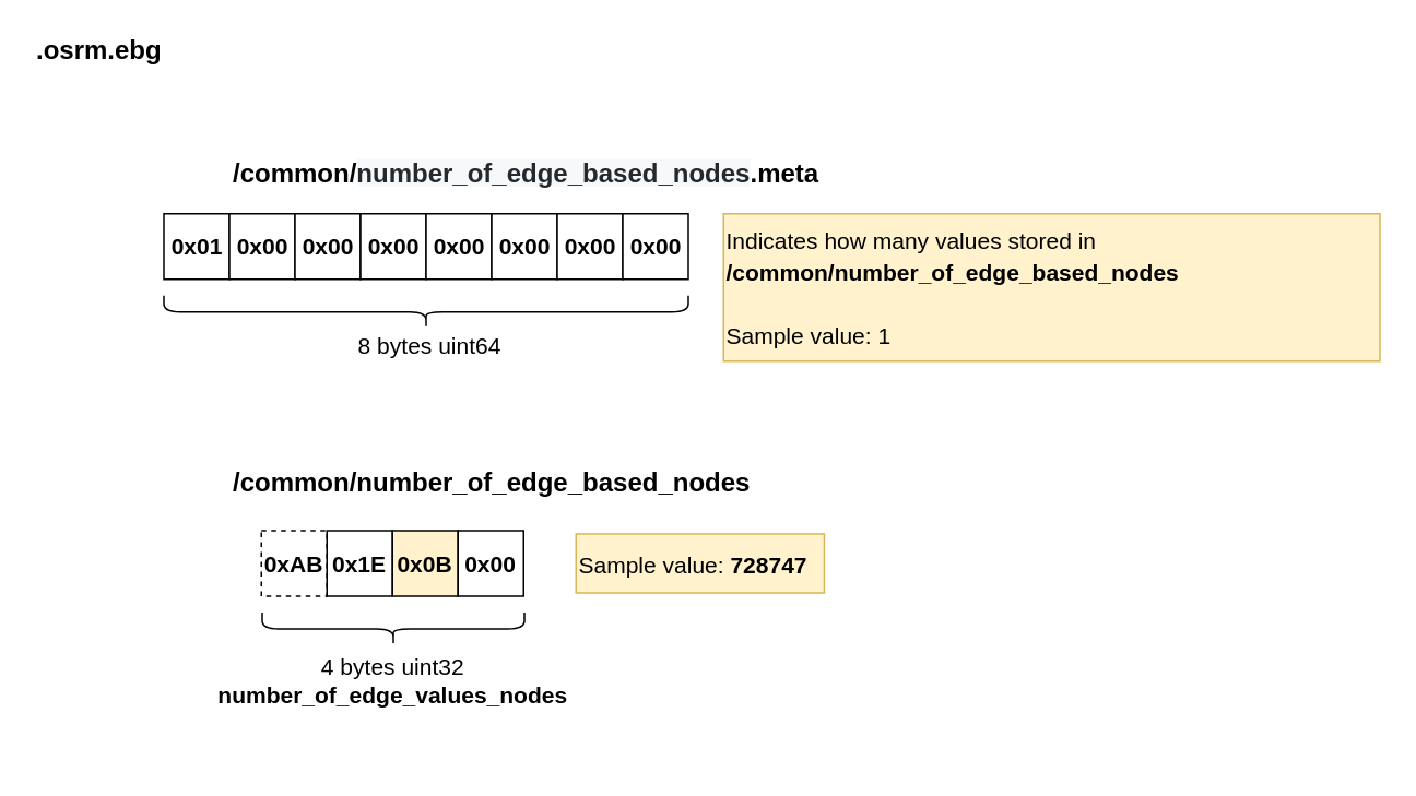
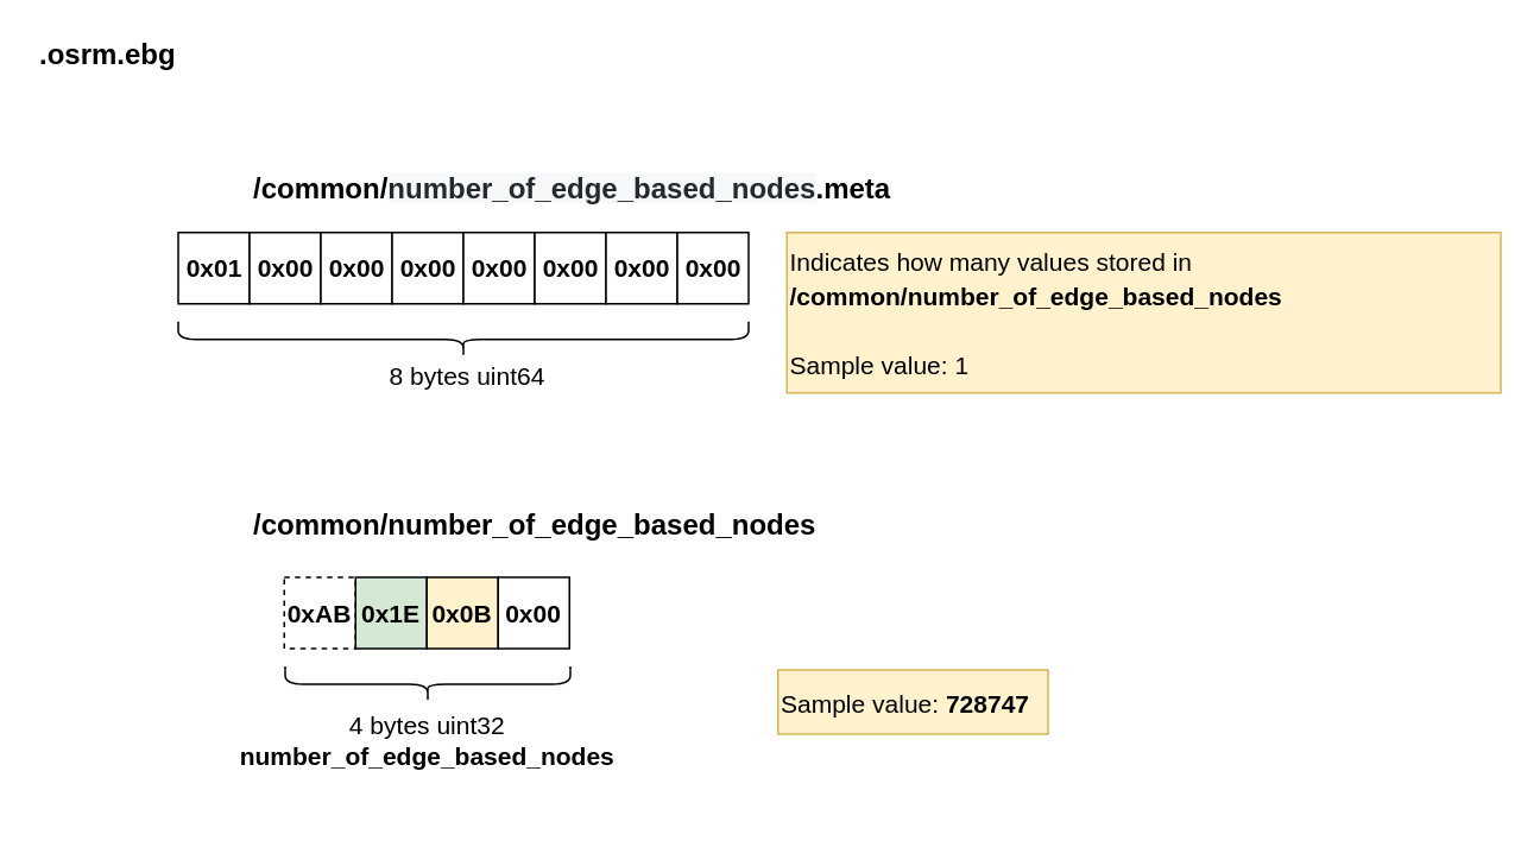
  <mxCell id="0" />
  <mxCell id="1" parent="0" />
  <mxCell id="2" value="0x01" style="rounded=0;whiteSpace=wrap;html=1;fontStyle=1;fontSize=14;" parent="1" vertex="1"><mxGeometry x="99.5" y="130" width="40" height="40" as="geometry" /></mxCell>
  <mxCell id="3" value="0x00" style="rounded=0;whiteSpace=wrap;html=1;fontStyle=1;fontSize=14;" parent="1" vertex="1"><mxGeometry x="139.5" y="130" width="40" height="40" as="geometry" /></mxCell>
  <mxCell id="4" value="0x00" style="rounded=0;whiteSpace=wrap;html=1;fontStyle=1;fontSize=14;" parent="1" vertex="1"><mxGeometry x="179.5" y="130" width="40" height="40" as="geometry" /></mxCell>
  <mxCell id="5" value="0x00" style="rounded=0;whiteSpace=wrap;html=1;fontStyle=1;fontSize=14;" parent="1" vertex="1"><mxGeometry x="219.5" y="130" width="40" height="40" as="geometry" /></mxCell>
  <mxCell id="6" value="0x00" style="rounded=0;whiteSpace=wrap;html=1;fontStyle=1;fontSize=14;" parent="1" vertex="1"><mxGeometry x="259.5" y="130" width="40" height="40" as="geometry" /></mxCell>
  <mxCell id="7" value="0x00" style="rounded=0;whiteSpace=wrap;html=1;fontStyle=1;fontSize=14;" parent="1" vertex="1"><mxGeometry x="299.5" y="130" width="40" height="40" as="geometry" /></mxCell>
  <mxCell id="8" value="0x00" style="rounded=0;whiteSpace=wrap;html=1;fontStyle=1;fontSize=14;" parent="1" vertex="1"><mxGeometry x="339.5" y="130" width="40" height="40" as="geometry" /></mxCell>
  <mxCell id="9" value="0x00" style="rounded=0;whiteSpace=wrap;html=1;fontStyle=1;fontSize=14;" parent="1" vertex="1"><mxGeometry x="379.5" y="130" width="40" height="40" as="geometry" /></mxCell>
  <mxCell id="10" value="" style="shape=curlyBracket;whiteSpace=wrap;html=1;rounded=1;fontSize=14;rotation=-90;" parent="1" vertex="1"><mxGeometry x="249.5" y="30" width="20" height="320" as="geometry" /></mxCell>
  <mxCell id="11" value="8 bytes uint64" style="text;html=1;strokeColor=none;fillColor=none;align=center;verticalAlign=middle;whiteSpace=wrap;rounded=0;fontSize=14;" parent="1" vertex="1"><mxGeometry x="179.5" y="201" width="164" height="20" as="geometry" /></mxCell>
  <mxCell id="12" value=".osrm.ebg" style="text;html=1;strokeColor=none;fillColor=none;align=left;verticalAlign=middle;whiteSpace=wrap;rounded=0;fontSize=16;fontStyle=1" parent="1" vertex="1"><mxGeometry x="20" y="20" width="245" height="20" as="geometry" /></mxCell>
  <mxCell id="13" value="/common/&lt;span style=&quot;background-color: rgb(246 , 248 , 250) ; color: rgb(36 , 41 , 46)&quot;&gt;&lt;font style=&quot;font-size: 16px&quot;&gt;number_of_edge_based_nodes&lt;/font&gt;&lt;/span&gt;&lt;span&gt;.meta&lt;/span&gt;" style="text;html=1;strokeColor=none;fillColor=none;align=left;verticalAlign=middle;whiteSpace=wrap;rounded=0;fontSize=16;fontStyle=1" parent="1" vertex="1"><mxGeometry x="139.5" y="95" width="245" height="20" as="geometry" /></mxCell>
  <mxCell id="14" value="&lt;font style=&quot;font-size: 14px&quot;&gt;&lt;span style=&quot;font-weight: normal&quot;&gt;Indicates how many &lt;/span&gt;&lt;span style=&quot;font-weight: normal&quot;&gt;values&lt;/span&gt;&lt;i&gt;&amp;nbsp;&lt;/i&gt;&lt;span style=&quot;font-weight: normal&quot;&gt;stored in &lt;br&gt;&lt;/span&gt;/common/number_of_edge_based_nodes&lt;/font&gt;&lt;font&gt;&lt;br&gt;&lt;br&gt;&lt;span style=&quot;font-size: 14px ; font-weight: 400 ; text-align: center&quot;&gt;Sample value: 1&lt;/span&gt;&lt;br&gt;&lt;/font&gt;" style="text;html=1;strokeColor=#d6b656;fillColor=#fff2cc;align=left;verticalAlign=middle;whiteSpace=wrap;rounded=0;fontSize=16;fontStyle=1" parent="1" vertex="1"><mxGeometry x="441" y="130" width="400.5" height="90" as="geometry" /></mxCell>
  <mxCell id="15" value="/common/number_of_edge_based_nodes" style="text;html=1;strokeColor=none;fillColor=none;align=left;verticalAlign=middle;whiteSpace=wrap;rounded=0;fontSize=16;fontStyle=1" parent="1" vertex="1"><mxGeometry x="139.5" y="283.5" width="245" height="20" as="geometry" /></mxCell>
  <mxCell id="16" value="0xAB" style="rounded=0;whiteSpace=wrap;html=1;fontStyle=1;fontSize=14;dashed=1;" parent="1" vertex="1"><mxGeometry x="159" y="323.5" width="40" height="40" as="geometry" /></mxCell>
- <mxCell id="17" value="0x1E" style="rounded=0;whiteSpace=wrap;html=1;fontStyle=1;fontSize=14;" parent="1" vertex="1"><mxGeometry x="199" y="323.5" width="40" height="40" as="geometry" /></mxCell>
+ <mxCell id="17" value="0x1E" style="rounded=0;whiteSpace=wrap;html=1;fontStyle=1;fontSize=14;fillColor=#d5e8d4;" parent="1" vertex="1"><mxGeometry x="199" y="323.5" width="40" height="40" as="geometry" /></mxCell>
  <mxCell id="18" value="0x0B" style="rounded=0;whiteSpace=wrap;html=1;fontStyle=1;fontSize=14;fillColor=#fff2cc;" parent="1" vertex="1"><mxGeometry x="239" y="323.5" width="40" height="40" as="geometry" /></mxCell>
  <mxCell id="19" value="0x00" style="rounded=0;whiteSpace=wrap;html=1;fontStyle=1;fontSize=14;" parent="1" vertex="1"><mxGeometry x="279" y="323.5" width="40" height="40" as="geometry" /></mxCell>
  <mxCell id="20" value="" style="shape=curlyBracket;whiteSpace=wrap;html=1;rounded=1;fontSize=14;rotation=-90;" parent="1" vertex="1"><mxGeometry x="229.5" y="303.5" width="20" height="160" as="geometry" /></mxCell>
- <mxCell id="21" value="4 bytes uint32&lt;br&gt;&lt;b&gt;number_of_edge_values_nodes&lt;/b&gt;&lt;b&gt;&lt;br&gt;&lt;/b&gt;" style="text;html=1;strokeColor=none;fillColor=none;align=center;verticalAlign=middle;whiteSpace=wrap;rounded=0;fontSize=14;" parent="1" vertex="1"><mxGeometry x="139.5" y="387" width="199" height="55" as="geometry" /></mxCell>
- <mxCell id="22" value="&lt;font&gt;&lt;span style=&quot;font-size: 14px ; font-weight: 400 ; text-align: center&quot;&gt;Sample value:&amp;nbsp;&lt;/span&gt;&lt;font style=&quot;font-size: 14px&quot;&gt;728747&lt;/font&gt;&lt;br&gt;&lt;/font&gt;" style="text;html=1;strokeColor=#d6b656;fillColor=#fff2cc;align=left;verticalAlign=middle;whiteSpace=wrap;rounded=0;fontSize=16;fontStyle=1" vertex="1" parent="1"><mxGeometry x="351" y="325.5" width="151.5" height="36" as="geometry" /></mxCell>
+ <mxCell id="21" value="4 bytes uint32&lt;br&gt;&lt;b&gt;number_of_edge_based_nodes&lt;/b&gt;&lt;b&gt;&lt;br&gt;&lt;/b&gt;" style="text;html=1;strokeColor=none;fillColor=none;align=center;verticalAlign=middle;whiteSpace=wrap;rounded=0;fontSize=14;" parent="1" vertex="1"><mxGeometry x="139.5" y="387" width="199" height="55" as="geometry" /></mxCell>
+ <mxCell id="22" value="&lt;font&gt;&lt;span style=&quot;font-size: 14px ; font-weight: 400 ; text-align: center&quot;&gt;Sample value:&amp;nbsp;&lt;/span&gt;&lt;font style=&quot;font-size: 14px&quot;&gt;728747&lt;/font&gt;&lt;br&gt;&lt;/font&gt;" style="text;html=1;strokeColor=#d6b656;fillColor=#fff2cc;align=left;verticalAlign=middle;whiteSpace=wrap;rounded=0;fontSize=16;fontStyle=1" vertex="1" parent="1"><mxGeometry x="436" y="375.5" width="151.5" height="36" as="geometry" /></mxCell>
